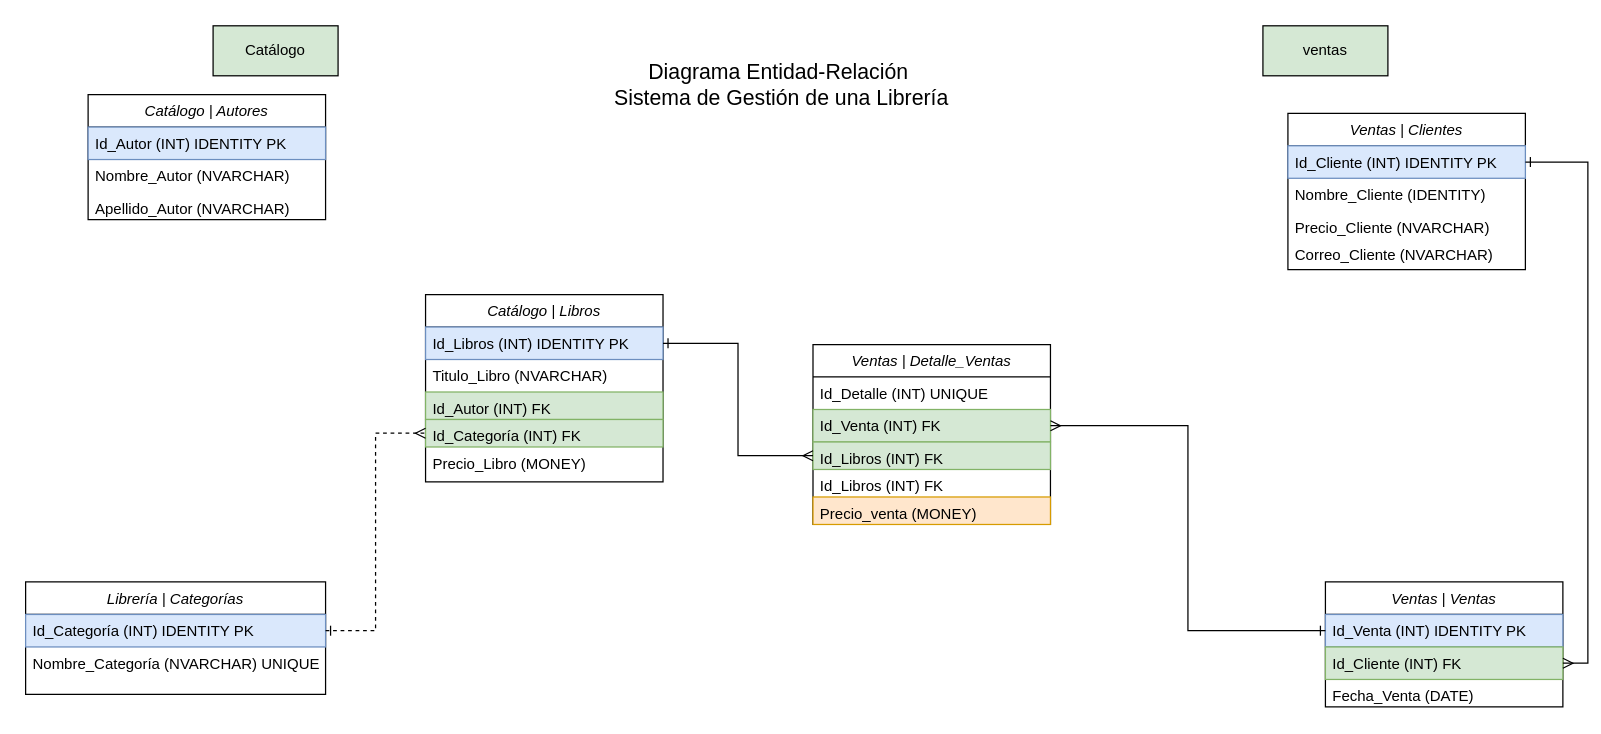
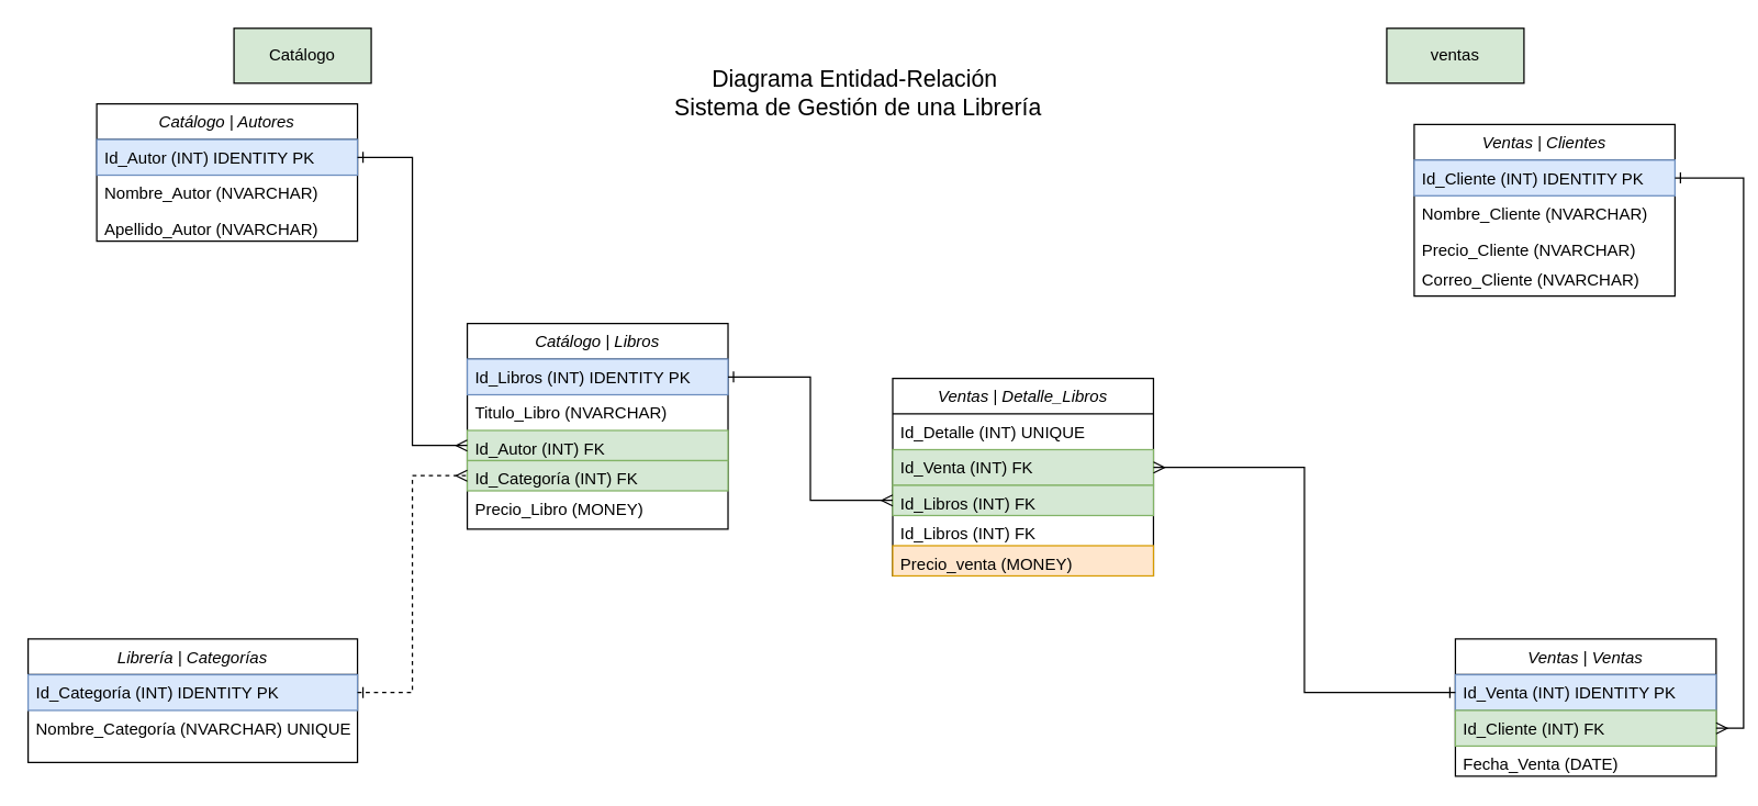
  <mxCell id="0" />
  <mxCell id="1" parent="0" />
  <mxCell id="2" value="Catálogo | Autores" style="swimlane;fontStyle=2;align=center;verticalAlign=top;childLayout=stackLayout;horizontal=1;startSize=26;horizontalStack=0;resizeParent=1;resizeLast=0;collapsible=1;marginBottom=0;rounded=0;shadow=0;strokeWidth=1;" parent="1" vertex="1"><mxGeometry x="70" y="75" width="190" height="100" as="geometry"><mxRectangle x="230" y="140" width="160" height="26" as="alternateBounds" /></mxGeometry></mxCell>
  <mxCell id="3" value="Id_Autor (INT) IDENTITY PK " style="text;align=left;verticalAlign=top;spacingLeft=4;spacingRight=4;overflow=hidden;rotatable=0;points=[[0,0.5],[1,0.5]];portConstraint=eastwest;fillColor=#dae8fc;strokeColor=#6c8ebf;" parent="2" vertex="1"><mxGeometry y="26" width="190" height="26" as="geometry" /></mxCell>
  <mxCell id="4" value="Nombre_Autor (NVARCHAR)" style="text;align=left;verticalAlign=top;spacingLeft=4;spacingRight=4;overflow=hidden;rotatable=0;points=[[0,0.5],[1,0.5]];portConstraint=eastwest;rounded=0;shadow=0;html=0;" parent="2" vertex="1"><mxGeometry y="52" width="190" height="26" as="geometry" /></mxCell>
  <mxCell id="5" value="Apellido_Autor (NVARCHAR)" style="text;align=left;verticalAlign=top;spacingLeft=4;spacingRight=4;overflow=hidden;rotatable=0;points=[[0,0.5],[1,0.5]];portConstraint=eastwest;rounded=0;shadow=0;html=0;" parent="2" vertex="1"><mxGeometry y="78" width="190" height="22" as="geometry" /></mxCell>
  <mxCell id="6" value="&lt;font style=&quot;font-size: 17px;&quot;&gt;Diagrama Entidad-Relación&amp;nbsp;&lt;/font&gt;&lt;div style=&quot;font-size: 17px;&quot;&gt;&lt;font style=&quot;font-size: 17px;&quot;&gt;Sistema de Gestión de una Librería&lt;/font&gt;&lt;/div&gt;" style="text;html=1;align=center;verticalAlign=middle;whiteSpace=wrap;rounded=0;" vertex="1" parent="1"><mxGeometry x="490" y="20" width="270" height="95" as="geometry" /></mxCell>
  <mxCell id="7" value="Catálogo" style="rounded=0;whiteSpace=wrap;html=1;fillColor=#d5e8d4;" vertex="1" parent="1"><mxGeometry x="170" y="20" width="100" height="40" as="geometry" /></mxCell>
  <mxCell id="8" value="ventas" style="rounded=0;whiteSpace=wrap;html=1;fillColor=#d5e8d4;" vertex="1" parent="1"><mxGeometry x="1010" y="20" width="100" height="40" as="geometry" /></mxCell>
  <mxCell id="9" value="Librería | Categorías" style="swimlane;fontStyle=2;align=center;verticalAlign=top;childLayout=stackLayout;horizontal=1;startSize=26;horizontalStack=0;resizeParent=1;resizeLast=0;collapsible=1;marginBottom=0;rounded=0;shadow=0;strokeWidth=1;" vertex="1" parent="1"><mxGeometry x="20" y="465" width="240" height="90" as="geometry"><mxRectangle x="230" y="140" width="160" height="26" as="alternateBounds" /></mxGeometry></mxCell>
  <mxCell id="10" value="Id_Categoría (INT) IDENTITY PK " style="text;align=left;verticalAlign=top;spacingLeft=4;spacingRight=4;overflow=hidden;rotatable=0;points=[[0,0.5],[1,0.5]];portConstraint=eastwest;fillColor=#dae8fc;strokeColor=#6c8ebf;" vertex="1" parent="9"><mxGeometry y="26" width="240" height="26" as="geometry" /></mxCell>
  <mxCell id="11" value="Nombre_Categoría (NVARCHAR) UNIQUE" style="text;align=left;verticalAlign=top;spacingLeft=4;spacingRight=4;overflow=hidden;rotatable=0;points=[[0,0.5],[1,0.5]];portConstraint=eastwest;rounded=0;shadow=0;html=0;" vertex="1" parent="9"><mxGeometry y="52" width="240" height="26" as="geometry" /></mxCell>
  <mxCell id="12" value="Catálogo | Libros" style="swimlane;fontStyle=2;align=center;verticalAlign=top;childLayout=stackLayout;horizontal=1;startSize=26;horizontalStack=0;resizeParent=1;resizeLast=0;collapsible=1;marginBottom=0;rounded=0;shadow=0;strokeWidth=1;" vertex="1" parent="1"><mxGeometry x="340" y="235" width="190" height="150" as="geometry"><mxRectangle x="230" y="140" width="160" height="26" as="alternateBounds" /></mxGeometry></mxCell>
  <mxCell id="13" value="Id_Libros (INT) IDENTITY PK " style="text;align=left;verticalAlign=top;spacingLeft=4;spacingRight=4;overflow=hidden;rotatable=0;points=[[0,0.5],[1,0.5]];portConstraint=eastwest;fillColor=#dae8fc;strokeColor=#6c8ebf;" vertex="1" parent="12"><mxGeometry y="26" width="190" height="26" as="geometry" /></mxCell>
  <mxCell id="14" value="Titulo_Libro (NVARCHAR)" style="text;align=left;verticalAlign=top;spacingLeft=4;spacingRight=4;overflow=hidden;rotatable=0;points=[[0,0.5],[1,0.5]];portConstraint=eastwest;rounded=0;shadow=0;html=0;" vertex="1" parent="12"><mxGeometry y="52" width="190" height="26" as="geometry" /></mxCell>
  <mxCell id="15" value="Id_Autor (INT) FK" style="text;align=left;verticalAlign=top;spacingLeft=4;spacingRight=4;overflow=hidden;rotatable=0;points=[[0,0.5],[1,0.5]];portConstraint=eastwest;rounded=0;shadow=0;html=0;fillColor=#d5e8d4;strokeColor=#82b366;" vertex="1" parent="12"><mxGeometry y="78" width="190" height="22" as="geometry" /></mxCell>
  <mxCell id="16" value="Id_Categoría (INT) FK" style="text;align=left;verticalAlign=top;spacingLeft=4;spacingRight=4;overflow=hidden;rotatable=0;points=[[0,0.5],[1,0.5]];portConstraint=eastwest;rounded=0;shadow=0;html=0;fillColor=#d5e8d4;strokeColor=#82b366;" vertex="1" parent="12"><mxGeometry y="100" width="190" height="22" as="geometry" /></mxCell>
  <mxCell id="17" value="Precio_Libro (MONEY)" style="text;align=left;verticalAlign=top;spacingLeft=4;spacingRight=4;overflow=hidden;rotatable=0;points=[[0,0.5],[1,0.5]];portConstraint=eastwest;rounded=0;shadow=0;html=0;" vertex="1" parent="12"><mxGeometry y="122" width="190" height="28" as="geometry" /></mxCell>
+ <mxCell id="18" style="edgeStyle=orthogonalEdgeStyle;rounded=0;orthogonalLoop=1;jettySize=auto;html=1;entryX=0;entryY=0.5;entryDx=0;entryDy=0;startArrow=ERone;startFill=0;endArrow=ERmany;endFill=0;" edge="1" parent="1" source="3" target="15"><mxGeometry relative="1" as="geometry" /></mxCell>
  <mxCell id="19" style="edgeStyle=orthogonalEdgeStyle;rounded=0;orthogonalLoop=1;jettySize=auto;html=1;startArrow=ERone;startFill=0;endArrow=ERmany;endFill=0;dashed=1;" edge="1" parent="1" source="10" target="16"><mxGeometry relative="1" as="geometry" /></mxCell>
  <mxCell id="20" value="Ventas | Clientes" style="swimlane;fontStyle=2;align=center;verticalAlign=top;childLayout=stackLayout;horizontal=1;startSize=26;horizontalStack=0;resizeParent=1;resizeLast=0;collapsible=1;marginBottom=0;rounded=0;shadow=0;strokeWidth=1;" vertex="1" parent="1"><mxGeometry x="1030" y="90" width="190" height="125" as="geometry"><mxRectangle x="230" y="140" width="160" height="26" as="alternateBounds" /></mxGeometry></mxCell>
  <mxCell id="21" value="Id_Cliente (INT) IDENTITY PK " style="text;align=left;verticalAlign=top;spacingLeft=4;spacingRight=4;overflow=hidden;rotatable=0;points=[[0,0.5],[1,0.5]];portConstraint=eastwest;fillColor=#dae8fc;strokeColor=#6c8ebf;" vertex="1" parent="20"><mxGeometry y="26" width="190" height="26" as="geometry" /></mxCell>
- <mxCell id="22" value="Nombre_Cliente (IDENTITY)" style="text;align=left;verticalAlign=top;spacingLeft=4;spacingRight=4;overflow=hidden;rotatable=0;points=[[0,0.5],[1,0.5]];portConstraint=eastwest;rounded=0;shadow=0;html=0;" vertex="1" parent="20"><mxGeometry y="52" width="190" height="26" as="geometry" /></mxCell>
+ <mxCell id="22" value="Nombre_Cliente (NVARCHAR)" style="text;align=left;verticalAlign=top;spacingLeft=4;spacingRight=4;overflow=hidden;rotatable=0;points=[[0,0.5],[1,0.5]];portConstraint=eastwest;rounded=0;shadow=0;html=0;" vertex="1" parent="20"><mxGeometry y="52" width="190" height="26" as="geometry" /></mxCell>
  <mxCell id="23" value="Precio_Cliente (NVARCHAR)" style="text;align=left;verticalAlign=top;spacingLeft=4;spacingRight=4;overflow=hidden;rotatable=0;points=[[0,0.5],[1,0.5]];portConstraint=eastwest;rounded=0;shadow=0;html=0;" vertex="1" parent="20"><mxGeometry y="78" width="190" height="22" as="geometry" /></mxCell>
  <mxCell id="24" value="Correo_Cliente (NVARCHAR)" style="text;align=left;verticalAlign=top;spacingLeft=4;spacingRight=4;overflow=hidden;rotatable=0;points=[[0,0.5],[1,0.5]];portConstraint=eastwest;rounded=0;shadow=0;html=0;" vertex="1" parent="20"><mxGeometry y="100" width="190" height="22" as="geometry" /></mxCell>
  <mxCell id="25" value="Ventas | Ventas" style="swimlane;fontStyle=2;align=center;verticalAlign=top;childLayout=stackLayout;horizontal=1;startSize=26;horizontalStack=0;resizeParent=1;resizeLast=0;collapsible=1;marginBottom=0;rounded=0;shadow=0;strokeWidth=1;" vertex="1" parent="1"><mxGeometry x="1060" y="465" width="190" height="100" as="geometry"><mxRectangle x="230" y="140" width="160" height="26" as="alternateBounds" /></mxGeometry></mxCell>
  <mxCell id="26" value="Id_Venta (INT) IDENTITY PK " style="text;align=left;verticalAlign=top;spacingLeft=4;spacingRight=4;overflow=hidden;rotatable=0;points=[[0,0.5],[1,0.5]];portConstraint=eastwest;fillColor=#dae8fc;strokeColor=#6c8ebf;" vertex="1" parent="25"><mxGeometry y="26" width="190" height="26" as="geometry" /></mxCell>
  <mxCell id="27" value="Id_Cliente (INT) FK" style="text;align=left;verticalAlign=top;spacingLeft=4;spacingRight=4;overflow=hidden;rotatable=0;points=[[0,0.5],[1,0.5]];portConstraint=eastwest;rounded=0;shadow=0;html=0;fillColor=#d5e8d4;strokeColor=#82b366;" vertex="1" parent="25"><mxGeometry y="52" width="190" height="26" as="geometry" /></mxCell>
  <mxCell id="28" value="Fecha_Venta (DATE)" style="text;align=left;verticalAlign=top;spacingLeft=4;spacingRight=4;overflow=hidden;rotatable=0;points=[[0,0.5],[1,0.5]];portConstraint=eastwest;rounded=0;shadow=0;html=0;" vertex="1" parent="25"><mxGeometry y="78" width="190" height="22" as="geometry" /></mxCell>
  <mxCell id="29" style="edgeStyle=orthogonalEdgeStyle;rounded=0;orthogonalLoop=1;jettySize=auto;html=1;entryX=1;entryY=0.5;entryDx=0;entryDy=0;startArrow=ERone;startFill=0;endArrow=ERmany;endFill=0;" edge="1" parent="1" source="21" target="27"><mxGeometry relative="1" as="geometry" /></mxCell>
- <mxCell id="30" value="Ventas | Detalle_Ventas" style="swimlane;fontStyle=2;align=center;verticalAlign=top;childLayout=stackLayout;horizontal=1;startSize=26;horizontalStack=0;resizeParent=1;resizeLast=0;collapsible=1;marginBottom=0;rounded=0;shadow=0;strokeWidth=1;" vertex="1" parent="1"><mxGeometry x="650" y="275" width="190" height="144" as="geometry"><mxRectangle x="230" y="140" width="160" height="26" as="alternateBounds" /></mxGeometry></mxCell>
+ <mxCell id="30" value="Ventas | Detalle_Libros" style="swimlane;fontStyle=2;align=center;verticalAlign=top;childLayout=stackLayout;horizontal=1;startSize=26;horizontalStack=0;resizeParent=1;resizeLast=0;collapsible=1;marginBottom=0;rounded=0;shadow=0;strokeWidth=1;" vertex="1" parent="1"><mxGeometry x="650" y="275" width="190" height="144" as="geometry"><mxRectangle x="230" y="140" width="160" height="26" as="alternateBounds" /></mxGeometry></mxCell>
  <mxCell id="31" value="Id_Detalle (INT) UNIQUE" style="text;align=left;verticalAlign=top;spacingLeft=4;spacingRight=4;overflow=hidden;rotatable=0;points=[[0,0.5],[1,0.5]];portConstraint=eastwest;" vertex="1" parent="30"><mxGeometry y="26" width="190" height="26" as="geometry" /></mxCell>
  <mxCell id="32" value="Id_Venta (INT) FK" style="text;align=left;verticalAlign=top;spacingLeft=4;spacingRight=4;overflow=hidden;rotatable=0;points=[[0,0.5],[1,0.5]];portConstraint=eastwest;rounded=0;shadow=0;html=0;fillColor=#d5e8d4;strokeColor=#82b366;" vertex="1" parent="30"><mxGeometry y="52" width="190" height="26" as="geometry" /></mxCell>
  <mxCell id="33" value="Id_Libros (INT) FK" style="text;align=left;verticalAlign=top;spacingLeft=4;spacingRight=4;overflow=hidden;rotatable=0;points=[[0,0.5],[1,0.5]];portConstraint=eastwest;rounded=0;shadow=0;html=0;fillColor=#d5e8d4;strokeColor=#82b366;" vertex="1" parent="30"><mxGeometry y="78" width="190" height="22" as="geometry" /></mxCell>
  <mxCell id="34" value="Id_Libros (INT) FK" style="text;align=left;verticalAlign=top;spacingLeft=4;spacingRight=4;overflow=hidden;rotatable=0;points=[[0,0.5],[1,0.5]];portConstraint=eastwest;rounded=0;shadow=0;html=0;" vertex="1" parent="30"><mxGeometry y="100" width="190" height="22" as="geometry" /></mxCell>
  <mxCell id="35" value="Precio_venta (MONEY)" style="text;align=left;verticalAlign=top;spacingLeft=4;spacingRight=4;overflow=hidden;rotatable=0;points=[[0,0.5],[1,0.5]];portConstraint=eastwest;rounded=0;shadow=0;html=0;fillColor=#ffe6cc;strokeColor=#d79b00;" vertex="1" parent="30"><mxGeometry y="122" width="190" height="22" as="geometry" /></mxCell>
  <mxCell id="36" style="edgeStyle=orthogonalEdgeStyle;rounded=0;orthogonalLoop=1;jettySize=auto;html=1;startArrow=ERone;startFill=0;endArrow=ERmany;endFill=0;" edge="1" parent="1" source="26" target="32"><mxGeometry relative="1" as="geometry" /></mxCell>
  <mxCell id="37" style="edgeStyle=orthogonalEdgeStyle;rounded=0;orthogonalLoop=1;jettySize=auto;html=1;startArrow=ERone;startFill=0;endArrow=ERmany;endFill=0;" edge="1" parent="1" source="13" target="33"><mxGeometry relative="1" as="geometry" /></mxCell>
